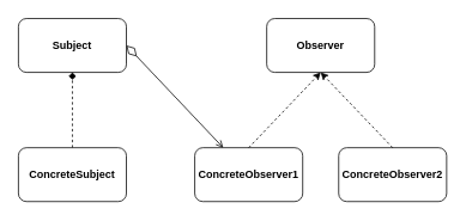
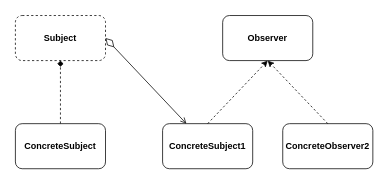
  <mxCell id="0" />
  <mxCell id="1" parent="0" />
- <mxCell id="2" value="Subject" style="rounded=1;whiteSpace=wrap;html=1;fontStyle=1" vertex="1" parent="1"><mxGeometry x="20" y="20" width="120" height="60" as="geometry" /></mxCell>
+ <mxCell id="2" value="Subject" style="rounded=1;whiteSpace=wrap;html=1;fontStyle=1;dashed=1;" vertex="1" parent="1"><mxGeometry x="20" y="20" width="120" height="60" as="geometry" /></mxCell>
  <mxCell id="3" style="edgeStyle=orthogonalEdgeStyle;rounded=0;orthogonalLoop=1;jettySize=auto;html=1;exitX=0.5;exitY=0;exitDx=0;exitDy=0;entryX=0.5;entryY=1;entryDx=0;entryDy=0;dashed=1;fontStyle=1;endArrow=diamond;" edge="1" parent="1" source="4" target="2"><mxGeometry relative="1" as="geometry" /></mxCell>
  <mxCell id="4" value="ConcreteSubject" style="rounded=1;whiteSpace=wrap;html=1;fontStyle=1" vertex="1" parent="1"><mxGeometry x="20" y="164" width="120" height="60" as="geometry" /></mxCell>
  <mxCell id="5" value="ConcreteObserver2" style="rounded=1;whiteSpace=wrap;html=1;fontStyle=1" vertex="1" parent="1"><mxGeometry x="376" y="164" width="120" height="60" as="geometry" /></mxCell>
  <mxCell id="6" value="Observer" style="rounded=1;whiteSpace=wrap;html=1;fontStyle=1" vertex="1" parent="1"><mxGeometry x="296" y="20" width="120" height="60" as="geometry" /></mxCell>
- <mxCell id="7" value="ConcreteObserver1" style="rounded=1;whiteSpace=wrap;html=1;fontStyle=1" vertex="1" parent="1"><mxGeometry x="216" y="164" width="120" height="60" as="geometry" /></mxCell>
+ <mxCell id="7" value="ConcreteSubject1" style="rounded=1;whiteSpace=wrap;html=1;fontStyle=1" vertex="1" parent="1"><mxGeometry x="216" y="164" width="120" height="60" as="geometry" /></mxCell>
  <mxCell id="8" value="" style="endArrow=classic;html=1;dashed=1;exitX=0.5;exitY=0;exitDx=0;exitDy=0;entryX=0.5;entryY=1;entryDx=0;entryDy=0;fontStyle=1" edge="1" parent="1" source="5" target="6"><mxGeometry width="50" height="50" relative="1" as="geometry"><mxPoint x="476" y="100" as="sourcePoint" /><mxPoint x="526" y="50" as="targetPoint" /></mxGeometry></mxCell>
  <mxCell id="9" value="" style="endArrow=classic;html=1;dashed=1;exitX=0.5;exitY=0;exitDx=0;exitDy=0;entryX=0.5;entryY=1;entryDx=0;entryDy=0;fontStyle=1" edge="1" parent="1" source="7" target="6"><mxGeometry width="50" height="50" relative="1" as="geometry"><mxPoint x="376" y="238" as="sourcePoint" /><mxPoint x="276" y="110" as="targetPoint" /></mxGeometry></mxCell>
  <mxCell id="10" value="" style="startArrow=diamondThin;startFill=0;startSize=14;endArrow=open;endFill=0;endSize=6;html=1;exitX=1;exitY=0.5;exitDx=0;exitDy=0;rounded=1;" edge="1" parent="1" source="2" target="7"><mxGeometry width="100" relative="1" as="geometry"><mxPoint x="190" y="68" as="sourcePoint" /><mxPoint x="290" y="68" as="targetPoint" /></mxGeometry></mxCell>
